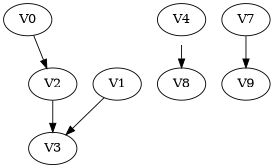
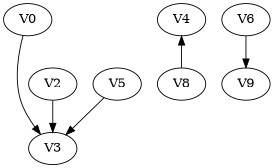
  strict digraph {
    concentrate=True
    V0
    V3
-   V1
+   V1 [label=V5]
    V2
    V4
    V8
-   V7
+   V7 [label=V6]
    V9
-   V0 -> V2
+   V0 -> V3
    V1 -> V3
    V2 -> V3
-   V4 -> V8
+   V8 -> V4
    V7 -> V9
  }
